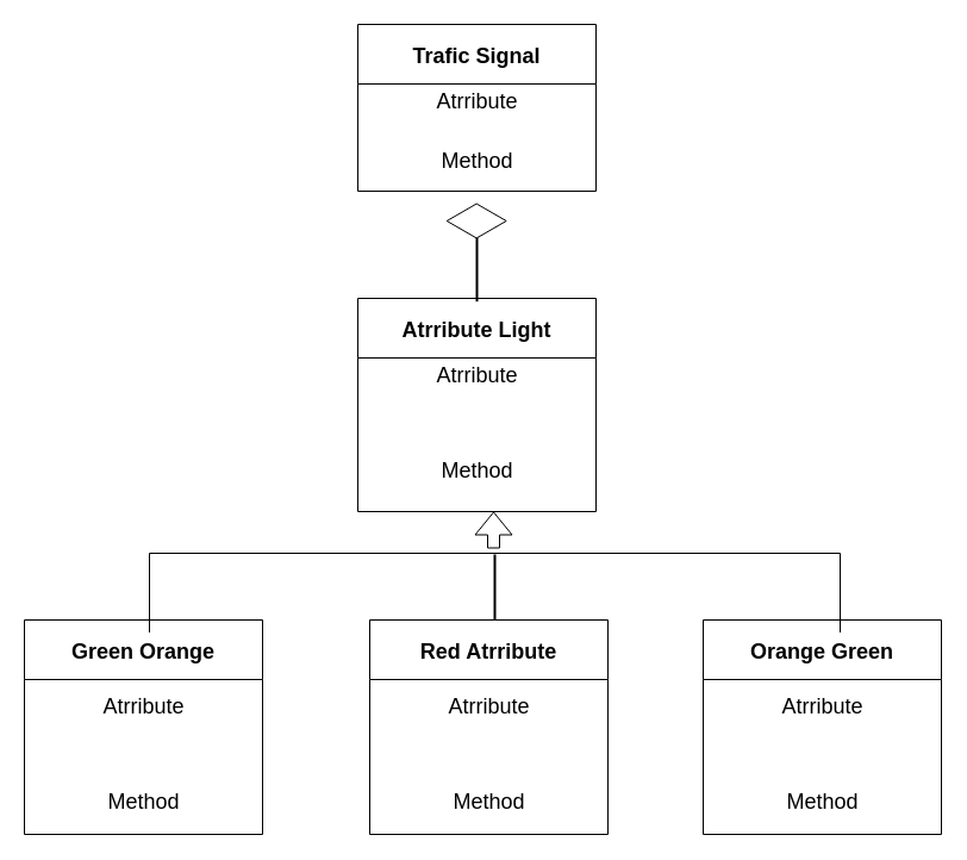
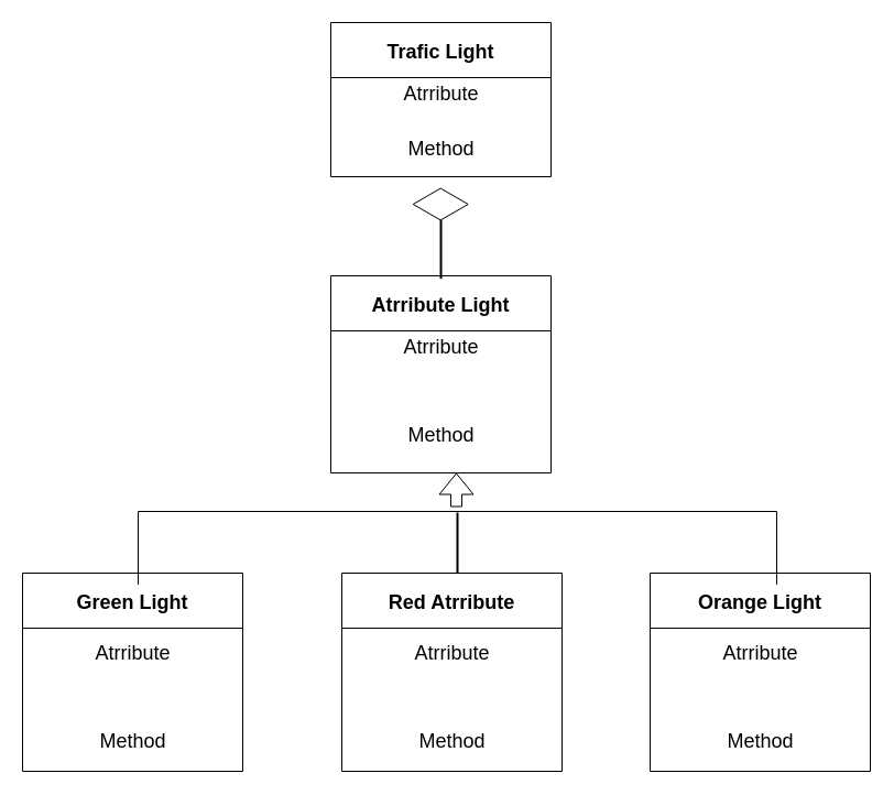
  <mxCell id="0" />
  <mxCell id="1" parent="0" />
- <mxCell id="2" value="Trafic Signal" style="swimlane;fontSize=18;startSize=50;verticalAlign=middle;" vertex="1" parent="1"><mxGeometry x="300" y="20" width="200" height="140" as="geometry" /></mxCell>
+ <mxCell id="2" value="Trafic Light" style="swimlane;fontSize=18;startSize=50;verticalAlign=middle;" vertex="1" parent="1"><mxGeometry x="300" y="20" width="200" height="140" as="geometry" /></mxCell>
  <mxCell id="3" value="Method" style="text;html=1;resizable=0;autosize=1;align=center;verticalAlign=middle;points=[];fillColor=none;strokeColor=none;rounded=0;fontSize=18;" vertex="1" parent="2"><mxGeometry x="60" y="100" width="80" height="30" as="geometry" /></mxCell>
  <mxCell id="4" value="Atrribute" style="text;html=1;resizable=0;autosize=1;align=center;verticalAlign=middle;points=[];fillColor=none;strokeColor=none;rounded=0;fontSize=18;" vertex="1" parent="2"><mxGeometry x="60" y="50" width="80" height="30" as="geometry" /></mxCell>
  <mxCell id="5" value="Atrribute Light" style="swimlane;fontSize=18;startSize=50;verticalAlign=middle;" vertex="1" parent="1"><mxGeometry x="300" y="250" width="200" height="179" as="geometry" /></mxCell>
  <mxCell id="6" value="Method" style="text;html=1;resizable=0;autosize=1;align=center;verticalAlign=middle;points=[];fillColor=none;strokeColor=none;rounded=0;fontSize=18;" vertex="1" parent="5"><mxGeometry x="60" y="130" width="80" height="30" as="geometry" /></mxCell>
  <mxCell id="7" value="Atrribute" style="text;html=1;resizable=0;autosize=1;align=center;verticalAlign=middle;points=[];fillColor=none;strokeColor=none;rounded=0;fontSize=18;" vertex="1" parent="5"><mxGeometry x="60" y="50" width="80" height="30" as="geometry" /></mxCell>
- <mxCell id="8" value="Green Orange" style="swimlane;fontSize=18;startSize=50;verticalAlign=middle;" vertex="1" parent="1"><mxGeometry x="20" y="520" width="200" height="180" as="geometry" /></mxCell>
+ <mxCell id="8" value="Green Light" style="swimlane;fontSize=18;startSize=50;verticalAlign=middle;" vertex="1" parent="1"><mxGeometry x="20" y="520" width="200" height="180" as="geometry" /></mxCell>
  <mxCell id="9" value="Method" style="text;html=1;resizable=0;autosize=1;align=center;verticalAlign=middle;points=[];fillColor=none;strokeColor=none;rounded=0;fontSize=18;" vertex="1" parent="8"><mxGeometry x="60" y="138" width="80" height="30" as="geometry" /></mxCell>
  <mxCell id="10" value="Atrribute" style="text;html=1;resizable=0;autosize=1;align=center;verticalAlign=middle;points=[];fillColor=none;strokeColor=none;rounded=0;fontSize=18;" vertex="1" parent="8"><mxGeometry x="60" y="58" width="80" height="30" as="geometry" /></mxCell>
  <mxCell id="11" value="Red Atrribute" style="swimlane;fontSize=18;startSize=50;verticalAlign=middle;" vertex="1" parent="1"><mxGeometry x="310" y="520" width="200" height="180" as="geometry" /></mxCell>
  <mxCell id="12" value="Method" style="text;html=1;resizable=0;autosize=1;align=center;verticalAlign=middle;points=[];fillColor=none;strokeColor=none;rounded=0;fontSize=18;" vertex="1" parent="11"><mxGeometry x="60" y="138" width="80" height="30" as="geometry" /></mxCell>
  <mxCell id="13" value="Atrribute" style="text;html=1;resizable=0;autosize=1;align=center;verticalAlign=middle;points=[];fillColor=none;strokeColor=none;rounded=0;fontSize=18;" vertex="1" parent="11"><mxGeometry x="60" y="58" width="80" height="30" as="geometry" /></mxCell>
- <mxCell id="14" value="Orange Green" style="swimlane;fontSize=18;startSize=50;verticalAlign=middle;" vertex="1" parent="1"><mxGeometry x="590" y="520" width="200" height="180" as="geometry" /></mxCell>
+ <mxCell id="14" value="Orange Light" style="swimlane;fontSize=18;startSize=50;verticalAlign=middle;" vertex="1" parent="1"><mxGeometry x="590" y="520" width="200" height="180" as="geometry" /></mxCell>
  <mxCell id="15" value="Method" style="text;html=1;resizable=0;autosize=1;align=center;verticalAlign=middle;points=[];fillColor=none;strokeColor=none;rounded=0;fontSize=18;" vertex="1" parent="14"><mxGeometry x="60" y="138" width="80" height="30" as="geometry" /></mxCell>
  <mxCell id="16" value="Atrribute" style="text;html=1;resizable=0;autosize=1;align=center;verticalAlign=middle;points=[];fillColor=none;strokeColor=none;rounded=0;fontSize=18;" vertex="1" parent="14"><mxGeometry x="60" y="58" width="80" height="30" as="geometry" /></mxCell>
  <mxCell id="17" value="" style="line;strokeWidth=2;html=1;fontSize=18;rotation=-90;" vertex="1" parent="1"><mxGeometry x="367.35" y="215.05" width="65.32" height="10" as="geometry" /></mxCell>
  <mxCell id="18" value="" style="html=1;whiteSpace=wrap;aspect=fixed;shape=isoRectangle;fontSize=18;" vertex="1" parent="1"><mxGeometry x="374.7" y="170" width="50" height="30" as="geometry" /></mxCell>
  <mxCell id="19" value="" style="shape=partialRectangle;whiteSpace=wrap;html=1;bottom=1;right=1;left=1;top=0;fillColor=none;routingCenterX=-0.5;fontSize=18;rotation=-180;" vertex="1" parent="1"><mxGeometry x="125" y="464" width="580" height="66" as="geometry" /></mxCell>
  <mxCell id="20" value="" style="line;strokeWidth=2;html=1;fontSize=18;rotation=-90;" vertex="1" parent="1"><mxGeometry x="387.5" y="487.5" width="55" height="10" as="geometry" /></mxCell>
  <mxCell id="21" value="" style="shape=flexArrow;endArrow=classic;html=1;fontSize=18;" edge="1" parent="1"><mxGeometry width="50" height="50" relative="1" as="geometry"><mxPoint x="414" y="460" as="sourcePoint" /><mxPoint x="414" y="429" as="targetPoint" /></mxGeometry></mxCell>
